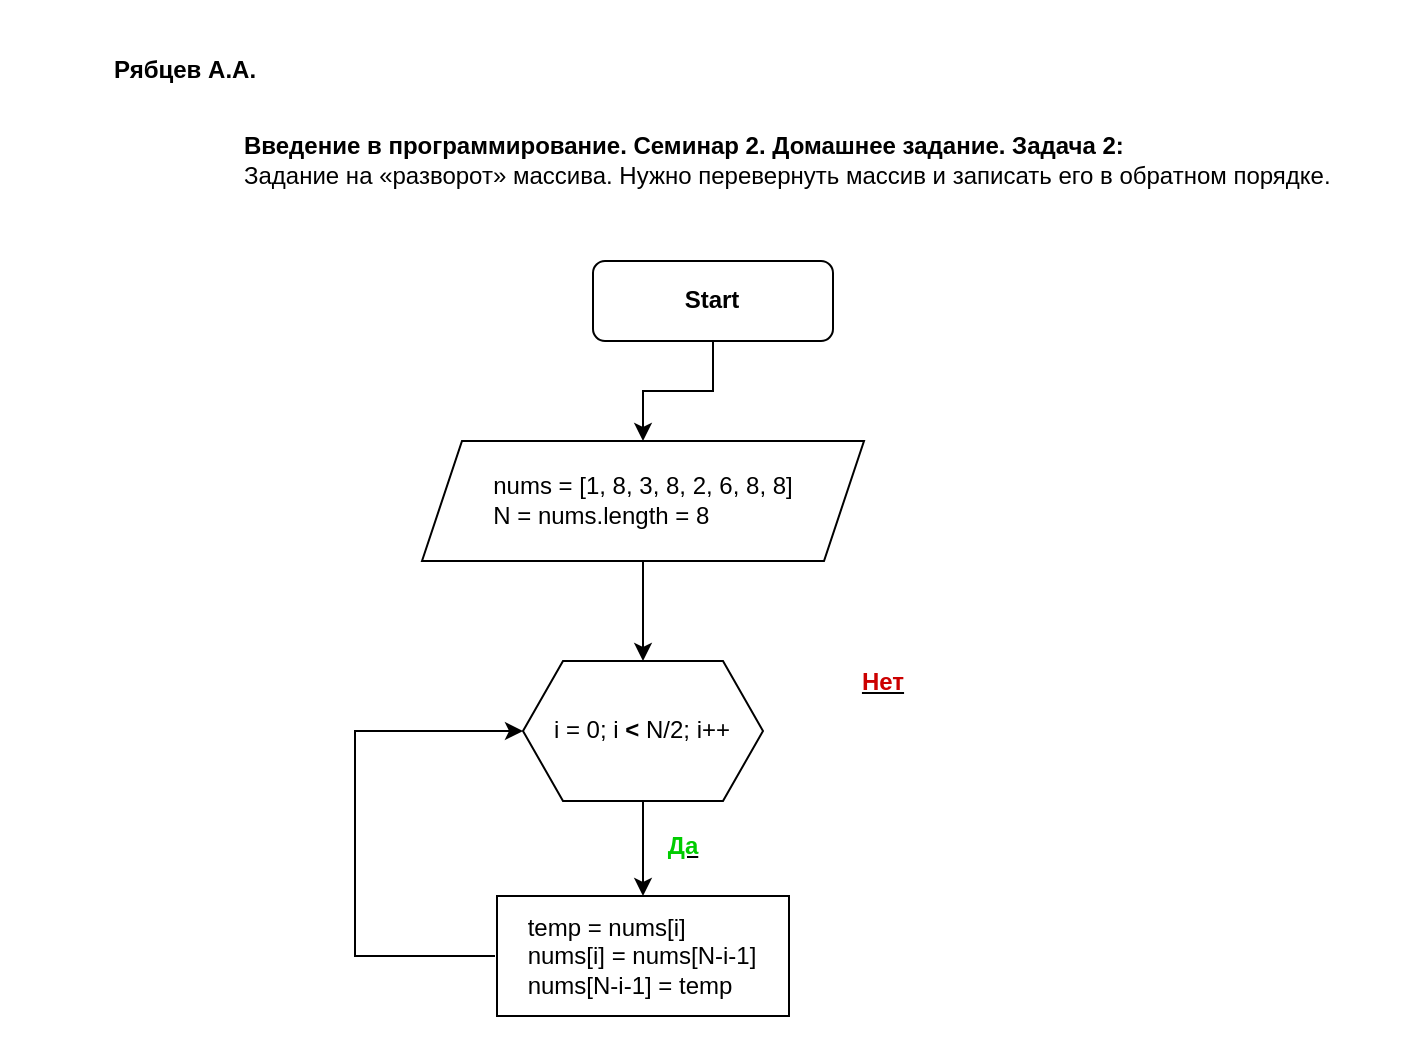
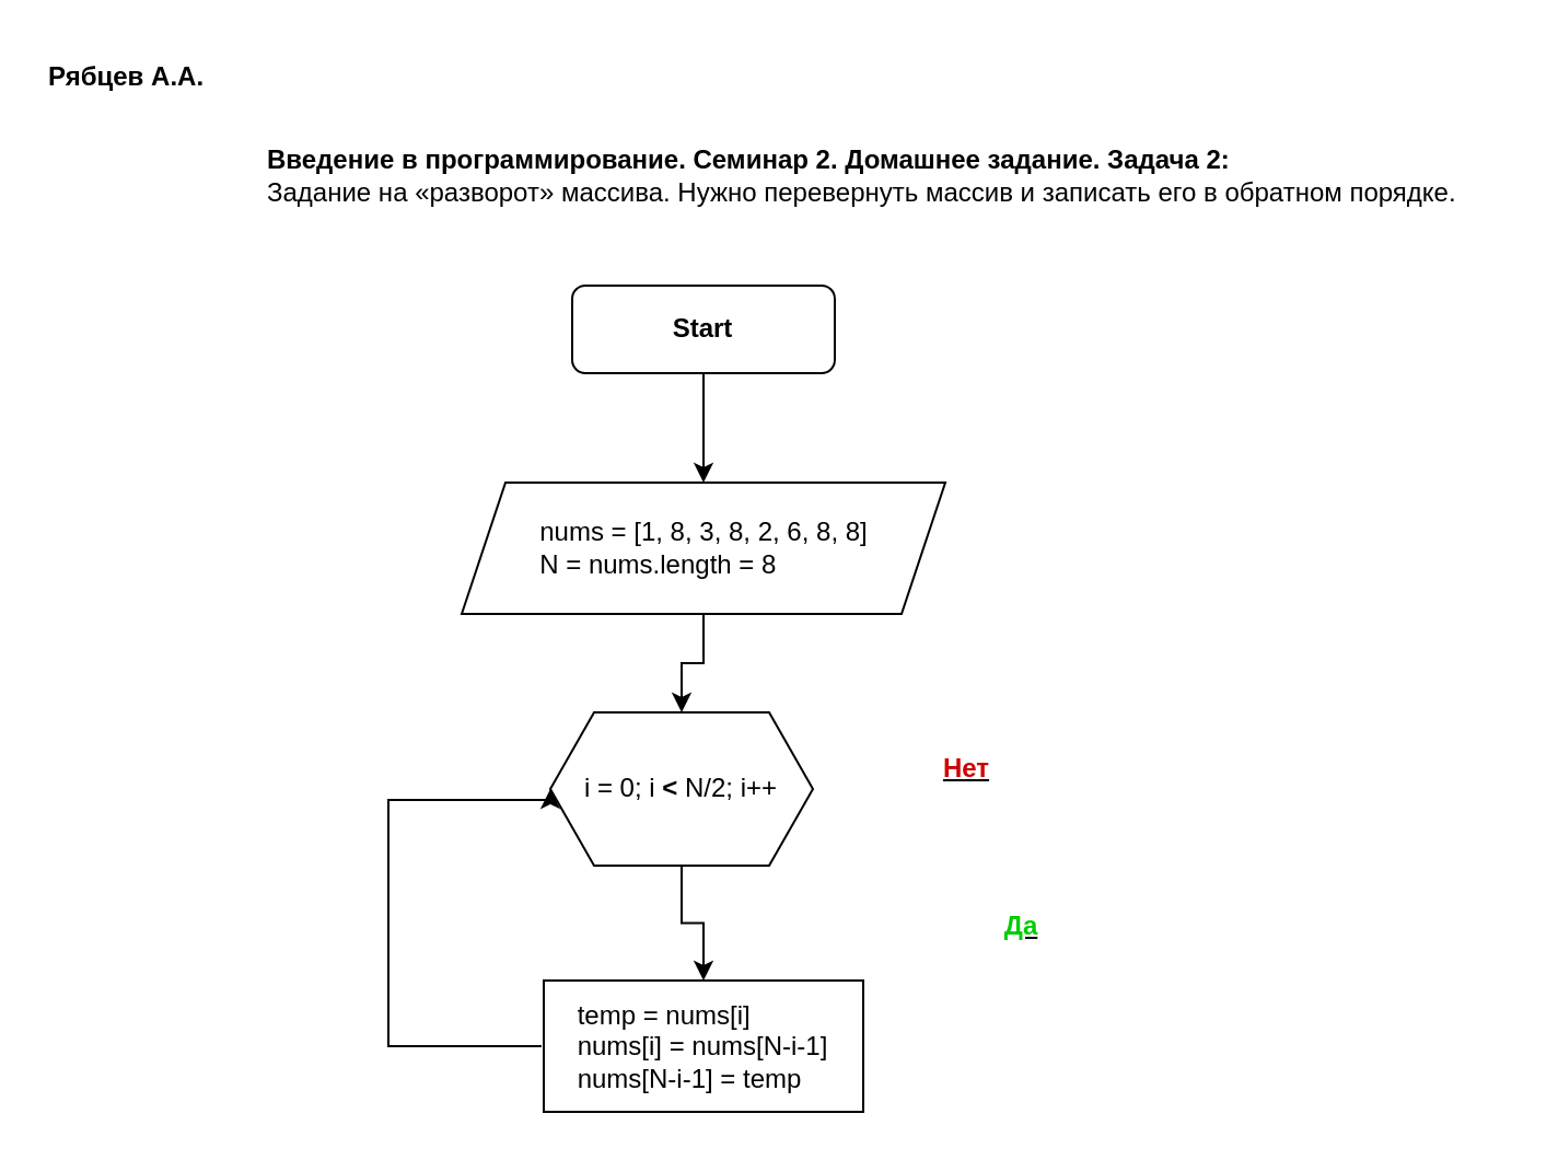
  <mxCell id="0" />
  <mxCell id="1" parent="0" />
  <mxCell id="2" value="&lt;b&gt;Введение в программирование. Семинар 2. Домашнее задание. Задача 2:&lt;br&gt;&lt;/b&gt;&lt;div&gt;&lt;div&gt;Задание на «разворот» массива. Нужно перевернуть массив и&amp;nbsp;&lt;span style=&quot;background-color: initial;&quot;&gt;записать его в обратном порядке.&lt;/span&gt;&lt;/div&gt;&lt;/div&gt;" style="text;html=1;align=left;verticalAlign=middle;resizable=0;points=[];autosize=1;strokeColor=none;fillColor=none;" parent="1" vertex="1"><mxGeometry x="120" y="60" width="570" height="40" as="geometry" /></mxCell>
- <mxCell id="3" value="&lt;b&gt;Рябцев А.А.&lt;/b&gt;" style="text;html=1;align=left;verticalAlign=middle;resizable=0;points=[];autosize=1;strokeColor=none;fillColor=none;" parent="1" vertex="1"><mxGeometry x="55" y="20" width="90" height="30" as="geometry" /></mxCell>
+ <mxCell id="3" value="&lt;b&gt;Рябцев А.А.&lt;/b&gt;" style="text;html=1;align=left;verticalAlign=middle;resizable=0;points=[];autosize=1;strokeColor=none;fillColor=none;" parent="1" vertex="1"><mxGeometry x="20" y="20" width="90" height="30" as="geometry" /></mxCell>
  <mxCell id="4" value="" style="edgeStyle=orthogonalEdgeStyle;rounded=0;orthogonalLoop=1;jettySize=auto;html=1;" parent="1" source="5" target="7" edge="1"><mxGeometry relative="1" as="geometry" /></mxCell>
- <mxCell id="5" value="&lt;b&gt;Start&lt;/b&gt;" style="rounded=1;whiteSpace=wrap;html=1;fontSize=12;glass=0;strokeWidth=1;shadow=0;" parent="1" vertex="1"><mxGeometry x="296" y="130" width="120" height="40" as="geometry" /></mxCell>
+ <mxCell id="5" value="&lt;b&gt;Start&lt;/b&gt;" style="rounded=1;whiteSpace=wrap;html=1;fontSize=12;glass=0;strokeWidth=1;shadow=0;" parent="1" vertex="1"><mxGeometry x="261" y="130" width="120" height="40" as="geometry" /></mxCell>
  <mxCell id="6" value="" style="edgeStyle=orthogonalEdgeStyle;rounded=0;orthogonalLoop=1;jettySize=auto;html=1;" parent="1" source="7" target="12" edge="1"><mxGeometry relative="1" as="geometry" /></mxCell>
  <mxCell id="7" value="&lt;div style=&quot;text-align: justify;&quot;&gt;&lt;span style=&quot;background-color: initial;&quot;&gt;nums = [1, 8, 3, 8, 2, 6, 8, 8]&lt;/span&gt;&lt;/div&gt;&lt;div style=&quot;text-align: justify;&quot;&gt;&lt;span style=&quot;background-color: initial;&quot;&gt;N = nums.length = 8&lt;/span&gt;&lt;/div&gt;" style="shape=parallelogram;perimeter=parallelogramPerimeter;whiteSpace=wrap;html=1;fixedSize=1;" parent="1" vertex="1"><mxGeometry x="210.5" y="220" width="221" height="60" as="geometry" /></mxCell>
- <mxCell id="8" value="&lt;b&gt;&lt;u&gt;&lt;font color=&quot;#00cc00&quot;&gt;Да&lt;/font&gt;&lt;/u&gt;&lt;/b&gt;" style="text;html=1;align=center;verticalAlign=middle;resizable=0;points=[];autosize=1;strokeColor=none;fillColor=none;" parent="1" vertex="1"><mxGeometry x="321" y="407.5" width="40" height="30" as="geometry" /></mxCell>
- <mxCell id="9" value="&lt;b&gt;&lt;u&gt;&lt;font color=&quot;#cc0000&quot;&gt;Нет&lt;/font&gt;&lt;/u&gt;&lt;/b&gt;" style="text;html=1;align=center;verticalAlign=middle;resizable=0;points=[];autosize=1;strokeColor=none;fillColor=none;" parent="1" vertex="1"><mxGeometry x="421" y="325.5" width="40" height="30" as="geometry" /></mxCell>
+ <mxCell id="8" value="&lt;b&gt;&lt;u&gt;&lt;font color=&quot;#00cc00&quot;&gt;Да&lt;/font&gt;&lt;/u&gt;&lt;/b&gt;" style="text;html=1;align=center;verticalAlign=middle;resizable=0;points=[];autosize=1;strokeColor=none;fillColor=none;" parent="1" vertex="1"><mxGeometry x="446" y="407.5" width="40" height="30" as="geometry" /></mxCell>
+ <mxCell id="9" value="&lt;b&gt;&lt;u&gt;&lt;font color=&quot;#cc0000&quot;&gt;Нет&lt;/font&gt;&lt;/u&gt;&lt;/b&gt;" style="text;html=1;align=center;verticalAlign=middle;resizable=0;points=[];autosize=1;strokeColor=none;fillColor=none;" parent="1" vertex="1"><mxGeometry x="421" y="335.5" width="40" height="30" as="geometry" /></mxCell>
  <mxCell id="10" style="edgeStyle=orthogonalEdgeStyle;rounded=0;orthogonalLoop=1;jettySize=auto;html=1;entryX=0;entryY=0.5;entryDx=0;entryDy=0;" parent="1" target="12" edge="1"><mxGeometry relative="1" as="geometry"><Array as="points"><mxPoint x="177" y="478" /><mxPoint x="177" y="365" /></Array><mxPoint x="219" y="365" as="targetPoint" /><mxPoint x="247" y="477.5" as="sourcePoint" /></mxGeometry></mxCell>
  <mxCell id="11" value="" style="edgeStyle=orthogonalEdgeStyle;rounded=0;orthogonalLoop=1;jettySize=auto;html=1;" parent="1" source="12" target="13" edge="1"><mxGeometry relative="1" as="geometry" /></mxCell>
- <mxCell id="12" value="&lt;div style=&quot;text-align: justify;&quot;&gt;&lt;span style=&quot;background-color: initial;&quot;&gt;i = 0;&amp;nbsp;&lt;/span&gt;&lt;span style=&quot;background-color: initial;&quot;&gt;i &lt;b&gt;&amp;lt;&lt;/b&gt;&amp;nbsp;N/2; i++&lt;/span&gt;&lt;/div&gt;" style="shape=hexagon;perimeter=hexagonPerimeter2;whiteSpace=wrap;html=1;fixedSize=1;" parent="1" vertex="1"><mxGeometry x="261" y="330" width="120" height="70" as="geometry" /></mxCell>
+ <mxCell id="12" value="&lt;div style=&quot;text-align: justify;&quot;&gt;&lt;span style=&quot;background-color: initial;&quot;&gt;i = 0;&amp;nbsp;&lt;/span&gt;&lt;span style=&quot;background-color: initial;&quot;&gt;i &lt;b&gt;&amp;lt;&lt;/b&gt;&amp;nbsp;N/2; i++&lt;/span&gt;&lt;/div&gt;" style="shape=hexagon;perimeter=hexagonPerimeter2;whiteSpace=wrap;html=1;fixedSize=1;" parent="1" vertex="1"><mxGeometry x="251" y="325" width="120" height="70" as="geometry" /></mxCell>
  <mxCell id="13" value="&lt;div style=&quot;text-align: justify;&quot;&gt;&lt;span style=&quot;background-color: initial;&quot;&gt;temp = nums[i]&lt;/span&gt;&lt;/div&gt;&lt;div style=&quot;text-align: justify;&quot;&gt;&lt;span style=&quot;background-color: initial;&quot;&gt;nums[i] = nums[N-i-1]&lt;/span&gt;&lt;/div&gt;&lt;div style=&quot;text-align: justify;&quot;&gt;&lt;span style=&quot;background-color: initial;&quot;&gt;nums[N-i-1] = temp&lt;/span&gt;&lt;/div&gt;" style="rounded=0;whiteSpace=wrap;html=1;" parent="1" vertex="1"><mxGeometry x="248" y="447.5" width="146" height="60" as="geometry" /></mxCell>
